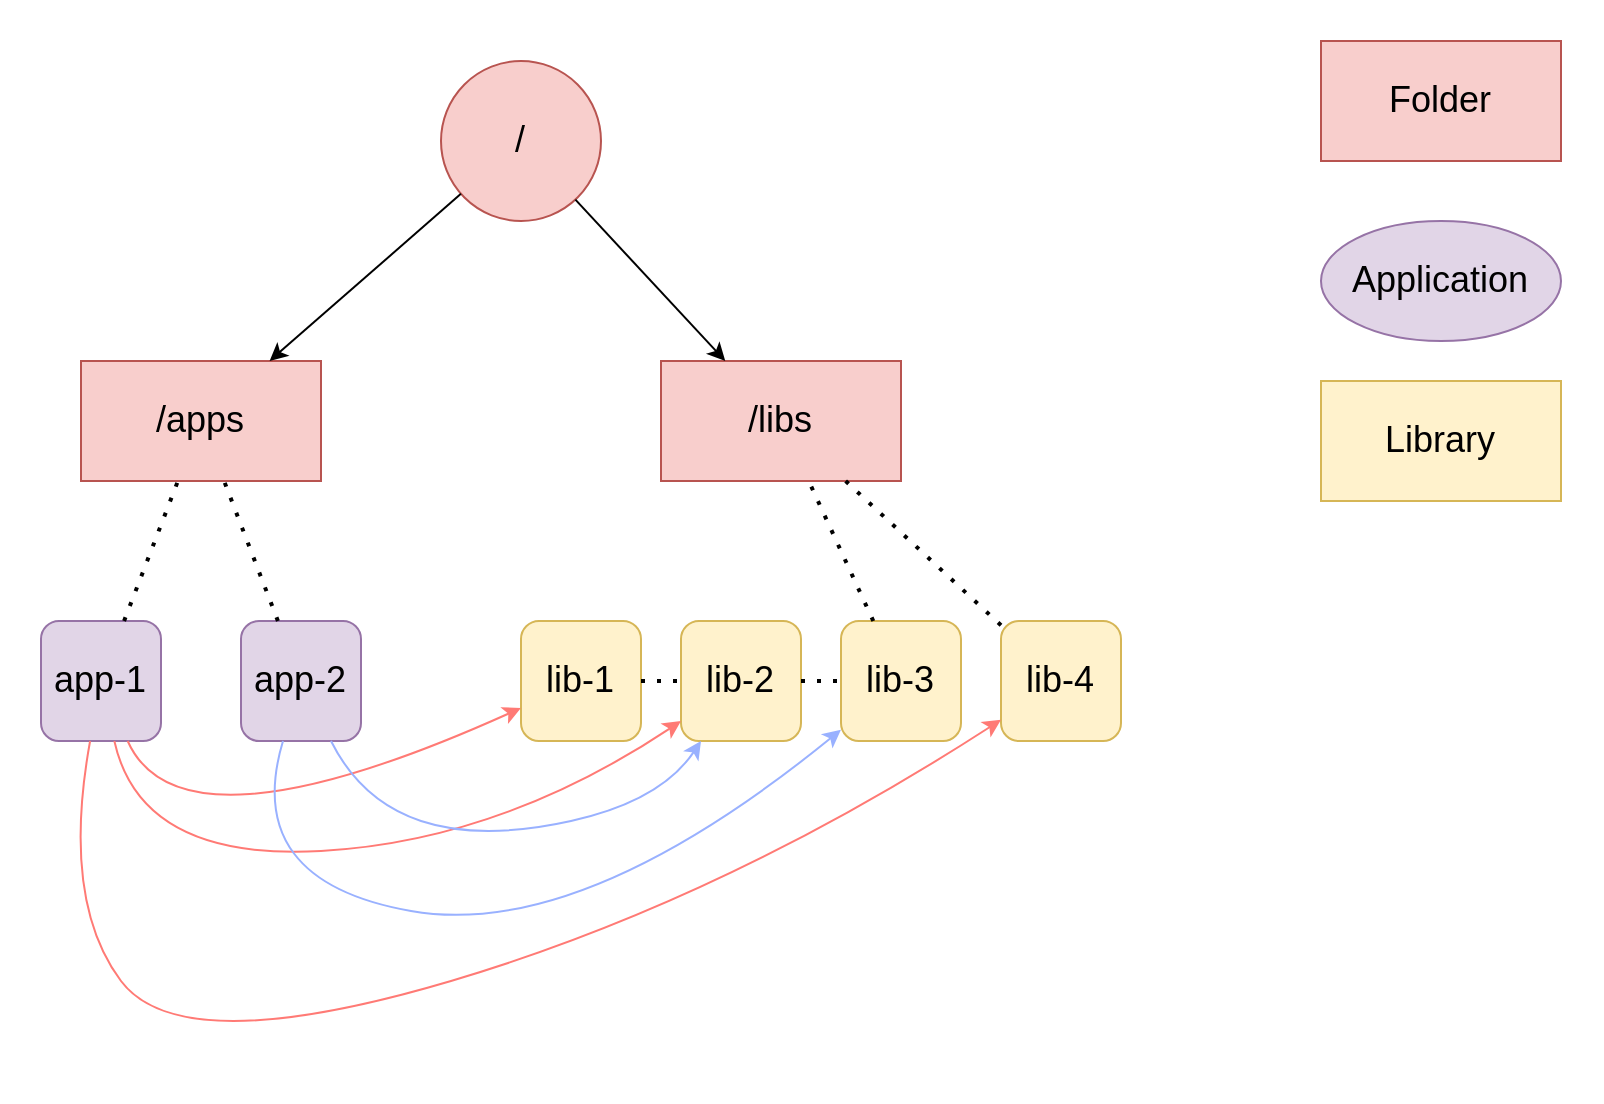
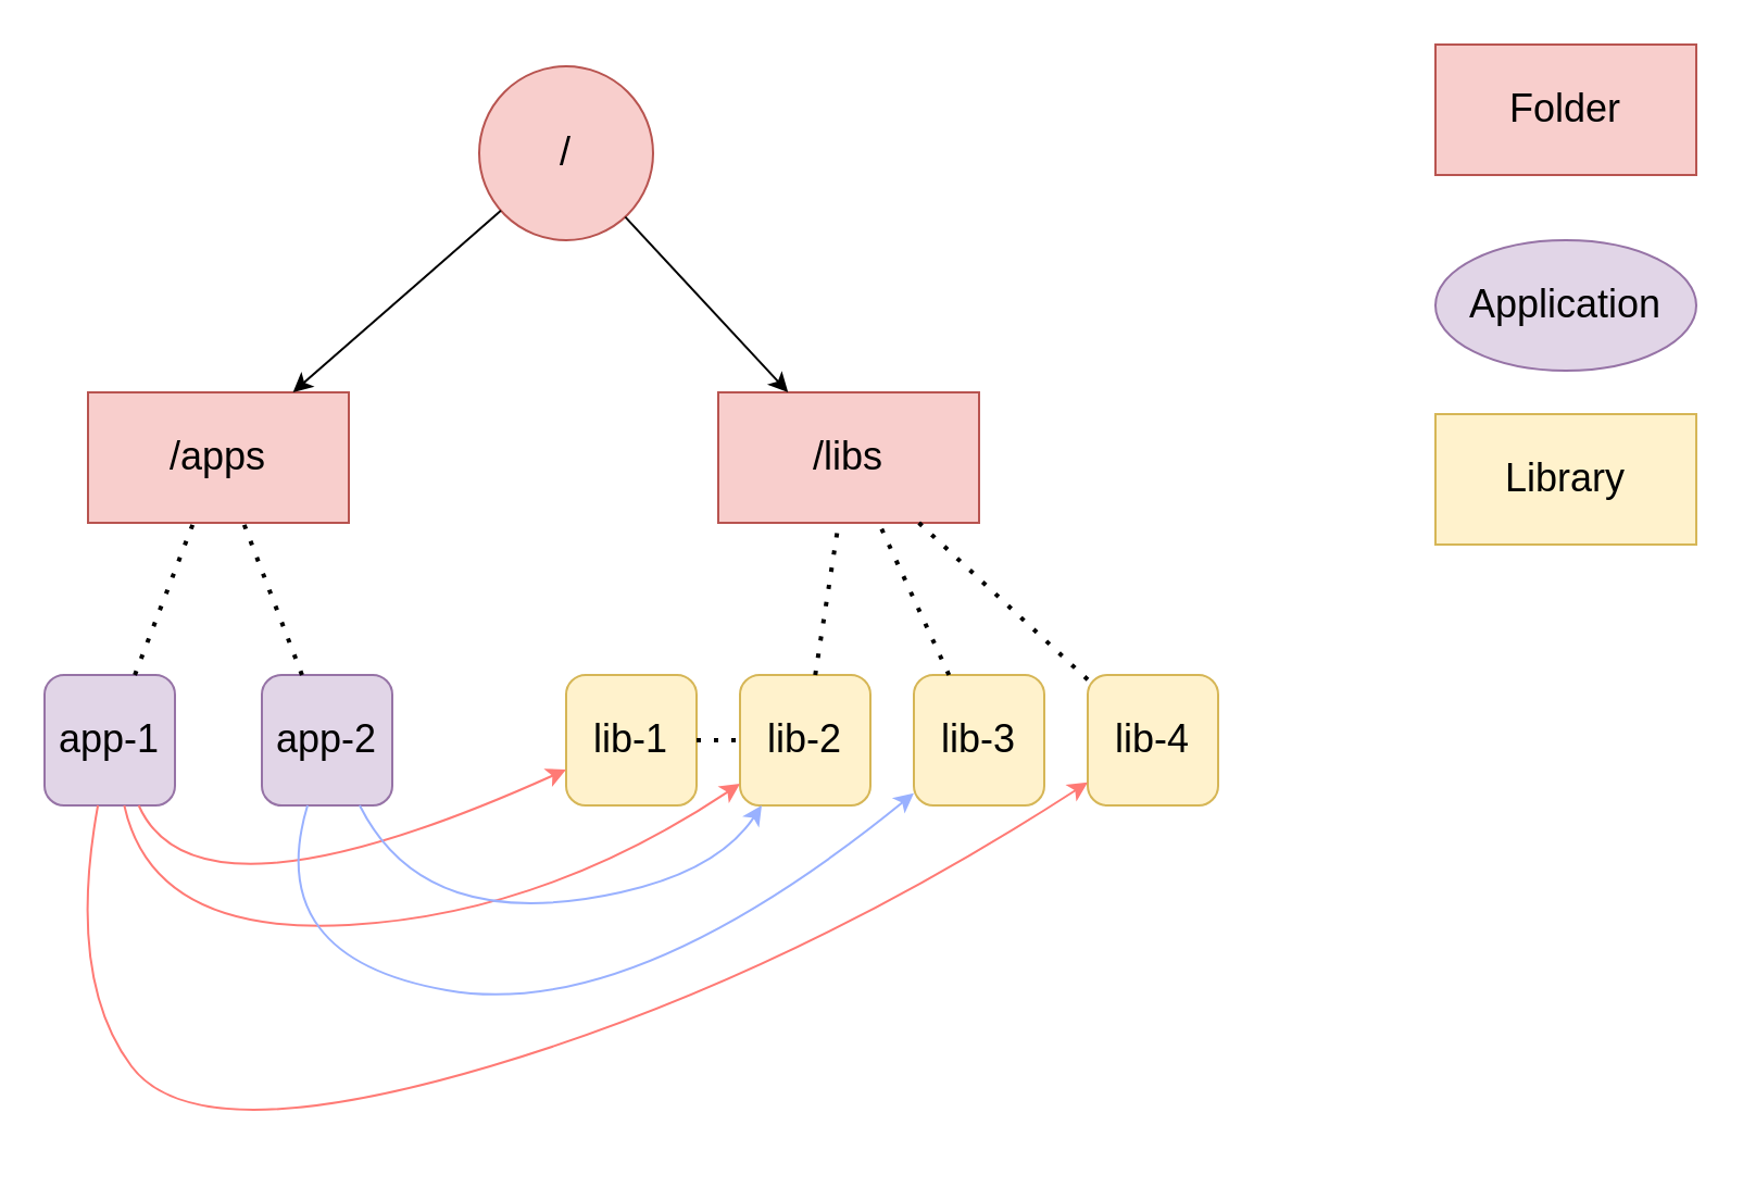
  <mxCell id="0" />
  <mxCell id="1" parent="0" />
  <mxCell id="2" value="&lt;font style=&quot;font-size: 18px;&quot;&gt;/&lt;/font&gt;" style="ellipse;whiteSpace=wrap;html=1;aspect=fixed;fillColor=#f8cecc;strokeColor=#b85450;" vertex="1" parent="1"><mxGeometry x="220" y="30" width="80" height="80" as="geometry" /></mxCell>
  <mxCell id="3" value="/apps" style="rounded=0;whiteSpace=wrap;html=1;fontSize=18;fillColor=#f8cecc;strokeColor=#b85450;" vertex="1" parent="1"><mxGeometry x="40" y="180" width="120" height="60" as="geometry" /></mxCell>
  <mxCell id="4" value="/libs" style="rounded=0;whiteSpace=wrap;html=1;fontSize=18;fillColor=#f8cecc;strokeColor=#b85450;" vertex="1" parent="1"><mxGeometry x="330" y="180" width="120" height="60" as="geometry" /></mxCell>
  <mxCell id="5" value="" style="endArrow=classic;html=1;rounded=0;fontSize=18;" edge="1" parent="1" source="2" target="3"><mxGeometry width="50" height="50" relative="1" as="geometry"><mxPoint x="410" y="290" as="sourcePoint" /><mxPoint x="460" y="240" as="targetPoint" /></mxGeometry></mxCell>
  <mxCell id="6" value="" style="endArrow=classic;html=1;rounded=0;fontSize=18;" edge="1" parent="1" source="2" target="4"><mxGeometry width="50" height="50" relative="1" as="geometry"><mxPoint x="410" y="290" as="sourcePoint" /><mxPoint x="460" y="240" as="targetPoint" /></mxGeometry></mxCell>
  <mxCell id="7" value="Folder" style="rounded=0;whiteSpace=wrap;html=1;fontSize=18;fillColor=#f8cecc;strokeColor=#b85450;" vertex="1" parent="1"><mxGeometry x="660" y="20" width="120" height="60" as="geometry" /></mxCell>
  <mxCell id="8" value="Application" style="ellipse;whiteSpace=wrap;html=1;fontSize=18;fillColor=#e1d5e7;strokeColor=#9673a6;" vertex="1" parent="1"><mxGeometry x="660" y="110" width="120" height="60" as="geometry" /></mxCell>
  <mxCell id="9" value="Library" style="rounded=0;whiteSpace=wrap;html=1;fontSize=18;fillColor=#fff2cc;strokeColor=#d6b656;" vertex="1" parent="1"><mxGeometry x="660" y="190" width="120" height="60" as="geometry" /></mxCell>
  <mxCell id="10" value="app-1" style="rounded=1;whiteSpace=wrap;html=1;fontSize=18;fillColor=#e1d5e7;strokeColor=#9673a6;" vertex="1" parent="1"><mxGeometry x="20" y="310" width="60" height="60" as="geometry" /></mxCell>
  <mxCell id="11" value="app-2" style="rounded=1;whiteSpace=wrap;html=1;fontSize=18;fillColor=#e1d5e7;strokeColor=#9673a6;" vertex="1" parent="1"><mxGeometry x="120" y="310" width="60" height="60" as="geometry" /></mxCell>
  <mxCell id="12" value="lib-1" style="rounded=1;whiteSpace=wrap;html=1;fontSize=18;fillColor=#fff2cc;strokeColor=#d6b656;" vertex="1" parent="1"><mxGeometry x="260" y="310" width="60" height="60" as="geometry" /></mxCell>
  <mxCell id="13" value="lib-2" style="rounded=1;whiteSpace=wrap;html=1;fontSize=18;fillColor=#fff2cc;strokeColor=#d6b656;" vertex="1" parent="1"><mxGeometry x="340" y="310" width="60" height="60" as="geometry" /></mxCell>
  <mxCell id="14" value="lib-3" style="rounded=1;whiteSpace=wrap;html=1;fontSize=18;fillColor=#fff2cc;strokeColor=#d6b656;" vertex="1" parent="1"><mxGeometry x="420" y="310" width="60" height="60" as="geometry" /></mxCell>
  <mxCell id="15" value="lib-4" style="rounded=1;whiteSpace=wrap;html=1;fontSize=18;fillColor=#fff2cc;strokeColor=#d6b656;" vertex="1" parent="1"><mxGeometry x="500" y="310" width="60" height="60" as="geometry" /></mxCell>
  <mxCell id="16" value="" style="endArrow=none;dashed=1;html=1;dashPattern=1 3;strokeWidth=2;rounded=0;fontSize=18;" edge="1" parent="1" source="10" target="3"><mxGeometry width="50" height="50" relative="1" as="geometry"><mxPoint x="340" y="360" as="sourcePoint" /><mxPoint x="390" y="310" as="targetPoint" /></mxGeometry></mxCell>
  <mxCell id="17" value="" style="endArrow=none;dashed=1;html=1;dashPattern=1 3;strokeWidth=2;rounded=0;fontSize=18;" edge="1" parent="1" source="11" target="3"><mxGeometry width="50" height="50" relative="1" as="geometry"><mxPoint x="71.538" y="320" as="sourcePoint" /><mxPoint x="98.462" y="250" as="targetPoint" /></mxGeometry></mxCell>
  <mxCell id="18" value="" style="endArrow=none;dashed=1;html=1;dashPattern=1 3;strokeWidth=2;rounded=0;fontSize=18;" edge="1" parent="1" source="12" target="13"><mxGeometry width="50" height="50" relative="1" as="geometry"><mxPoint x="81.538" y="330" as="sourcePoint" /><mxPoint x="108.462" y="260" as="targetPoint" /></mxGeometry></mxCell>
- <mxCell id="19" value="" style="endArrow=none;dashed=1;html=1;dashPattern=1 3;strokeWidth=2;rounded=0;fontSize=18;" edge="1" parent="1" source="13" target="14"><mxGeometry width="50" height="50" relative="1" as="geometry"><mxPoint x="91.538" y="340" as="sourcePoint" /><mxPoint x="118.462" y="270" as="targetPoint" /></mxGeometry></mxCell>
+ <mxCell id="19" value="" style="endArrow=none;dashed=1;html=1;dashPattern=1 3;strokeWidth=2;rounded=0;fontSize=18;" edge="1" parent="1" source="13" target="4"><mxGeometry width="50" height="50" relative="1" as="geometry"><mxPoint x="91.538" y="340" as="sourcePoint" /><mxPoint x="118.462" y="270" as="targetPoint" /></mxGeometry></mxCell>
  <mxCell id="20" value="" style="endArrow=none;dashed=1;html=1;dashPattern=1 3;strokeWidth=2;rounded=0;fontSize=18;" edge="1" parent="1" source="14" target="4"><mxGeometry width="50" height="50" relative="1" as="geometry"><mxPoint x="101.538" y="350" as="sourcePoint" /><mxPoint x="128.462" y="280" as="targetPoint" /></mxGeometry></mxCell>
  <mxCell id="21" value="" style="endArrow=none;dashed=1;html=1;dashPattern=1 3;strokeWidth=2;rounded=0;fontSize=18;" edge="1" parent="1" source="15" target="4"><mxGeometry width="50" height="50" relative="1" as="geometry"><mxPoint x="111.538" y="360" as="sourcePoint" /><mxPoint x="138.462" y="290" as="targetPoint" /></mxGeometry></mxCell>
  <mxCell id="22" value="" style="curved=1;endArrow=classic;html=1;rounded=0;fontSize=18;strokeColor=#FF7A75;" edge="1" parent="1" source="10" target="12"><mxGeometry width="50" height="50" relative="1" as="geometry"><mxPoint x="290" y="520" as="sourcePoint" /><mxPoint x="340" y="470" as="targetPoint" /><Array as="points"><mxPoint x="90" y="430" /></Array></mxGeometry></mxCell>
  <mxCell id="23" value="" style="curved=1;endArrow=classic;html=1;rounded=0;fontSize=18;strokeColor=#FF7A75;" edge="1" parent="1" source="10" target="13"><mxGeometry width="50" height="50" relative="1" as="geometry"><mxPoint x="290" y="520" as="sourcePoint" /><mxPoint x="340" y="470" as="targetPoint" /><Array as="points"><mxPoint x="70" y="430" /><mxPoint x="250" y="420" /></Array></mxGeometry></mxCell>
  <mxCell id="24" value="" style="curved=1;endArrow=classic;html=1;rounded=0;fontSize=18;strokeColor=#FF7A75;" edge="1" parent="1" source="10" target="15"><mxGeometry width="50" height="50" relative="1" as="geometry"><mxPoint x="290" y="520" as="sourcePoint" /><mxPoint x="340" y="470" as="targetPoint" /><Array as="points"><mxPoint x="30" y="450" /><mxPoint x="90" y="530" /><mxPoint x="360" y="450" /></Array></mxGeometry></mxCell>
  <mxCell id="25" value="" style="curved=1;endArrow=classic;html=1;rounded=0;fontSize=18;strokeColor=#99B1FF;" edge="1" parent="1" source="11" target="13"><mxGeometry width="50" height="50" relative="1" as="geometry"><mxPoint x="290" y="520" as="sourcePoint" /><mxPoint x="340" y="470" as="targetPoint" /><Array as="points"><mxPoint x="180" y="400" /><mxPoint x="240" y="420" /><mxPoint x="330" y="400" /></Array></mxGeometry></mxCell>
  <mxCell id="26" value="" style="curved=1;endArrow=classic;html=1;rounded=0;fontSize=18;strokeColor=#99B1FF;" edge="1" parent="1" source="11" target="14"><mxGeometry width="50" height="50" relative="1" as="geometry"><mxPoint x="290" y="520" as="sourcePoint" /><mxPoint x="340" y="470" as="targetPoint" /><Array as="points"><mxPoint x="120" y="440" /><mxPoint x="290" y="470" /></Array></mxGeometry></mxCell>
